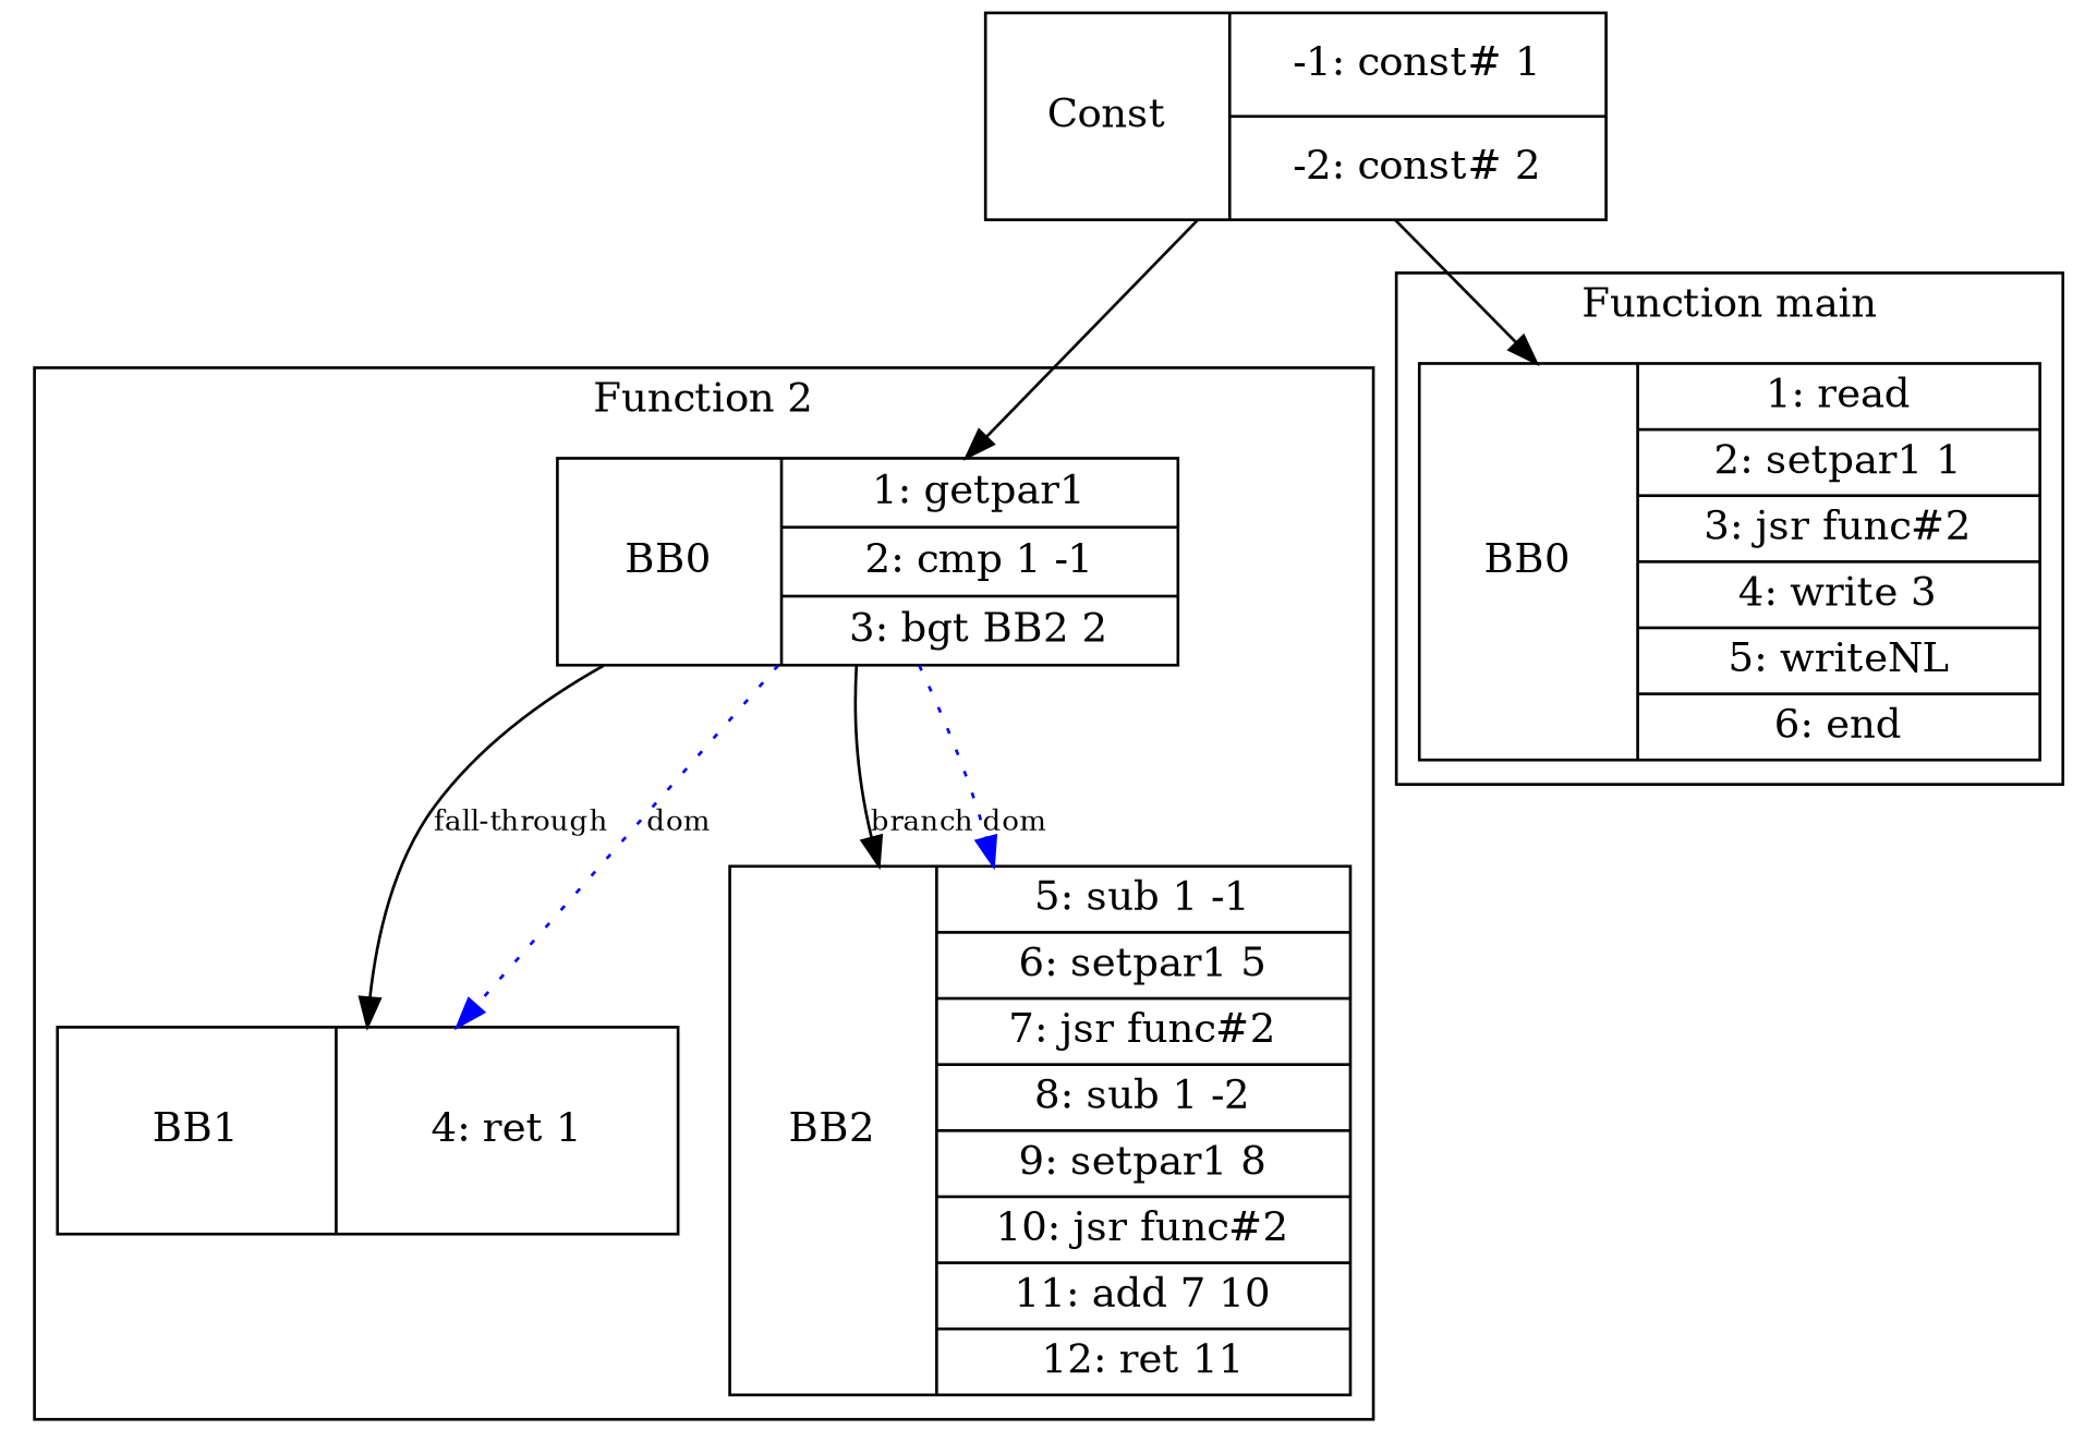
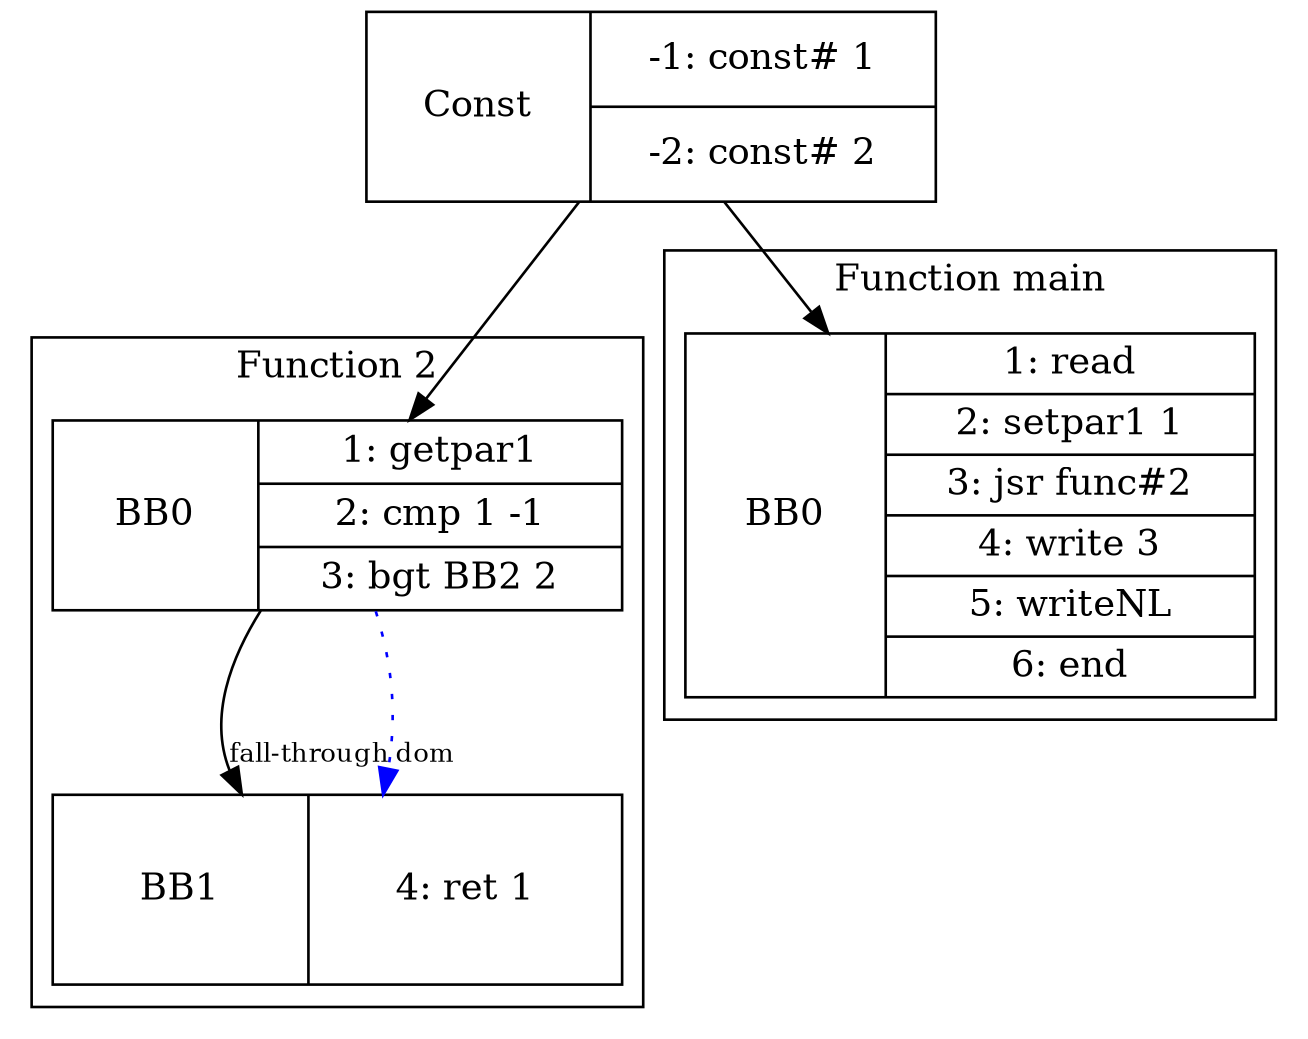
  digraph {
    node [shape=record]
    edge [fontsize=10]
    n1 [height=1.0 label="BB0 | {1: getpar1 | 2: cmp 1 -1 | 3: bgt BB2 2}" width=3.0]
    n2 [height=1.0 label="BB1 | {4: ret 1}" width=3.0]
-   n3 [height=1.0 label="BB2 | {5: sub 1 -1 | 6: setpar1 5 | 7: jsr func#2 | 8: sub 1 -2 | 9: setpar1 8 | 10: jsr func#2 | 11: add 7 10 | 12: ret 11}" width=3.0]
    n4 [height=1.0 label="Const | {-1: const# 1 | -2: const# 2}" width=3.0]
    n5 [height=1.0 label="BB0 | {1: read | 2: setpar1 1 | 3: jsr func#2 | 4: write 3 | 5: writeNL | 6: end}" width=3.0]
    subgraph cluster_1 {
      label="Function 2"
      nodesep=0.5
      rankdir=TB
      ranksep=1.0
      n1
      n2
-     n3
    }
    subgraph sub_2 {
      n4
    }
    subgraph cluster_3 {
      label="Function main"
      nodesep=0.5
      rankdir=TB
      ranksep=1.0
      n5
    }
    n1 -> n2 [label="fall-through"]
    n1 -> n2 [color=blue label=dom style=dotted]
-   n1 -> n3 [label=branch]
-   n1 -> n3 [color=blue label=dom style=dotted]
    n4 -> n1 [fontsize=""]
    n4 -> n5 [fontsize=""]
  }
